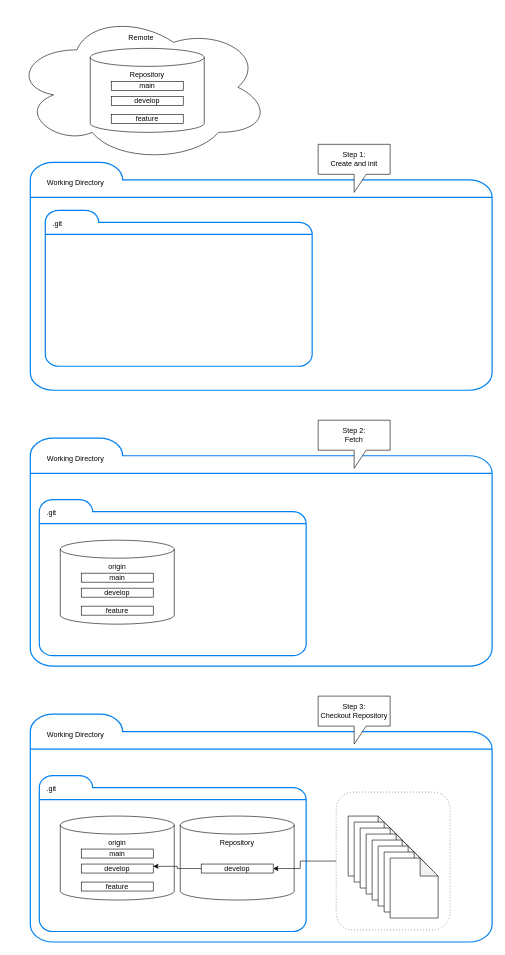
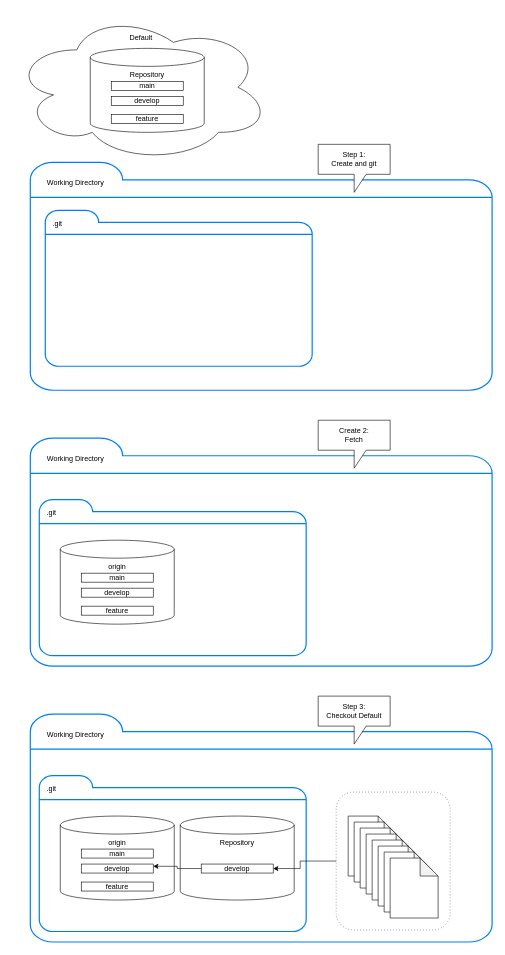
  <mxCell id="0" />
  <mxCell id="1" parent="0" />
  <mxCell id="2" value="" style="group" parent="1" vertex="1" connectable="0"><mxGeometry x="50" y="1190" width="770" height="380" as="geometry" /></mxCell>
  <mxCell id="3" value="" style="html=1;verticalLabelPosition=bottom;align=center;labelBackgroundColor=#ffffff;verticalAlign=top;strokeWidth=2;strokeColor=#0080F0;shadow=0;dashed=0;shape=mxgraph.ios7.icons.folder;" parent="2" vertex="1"><mxGeometry width="770" height="380" as="geometry" /></mxCell>
  <mxCell id="4" value="Working Directory" style="text;html=1;align=center;verticalAlign=middle;resizable=0;points=[];autosize=1;strokeColor=none;fillColor=none;" parent="2" vertex="1"><mxGeometry x="15" y="20" width="120" height="30" as="geometry" /></mxCell>
  <mxCell id="5" value="" style="rounded=1;whiteSpace=wrap;html=1;dashed=1;dashPattern=1 4;" parent="2" vertex="1"><mxGeometry x="510" y="130" width="190" height="230" as="geometry" /></mxCell>
  <mxCell id="6" value="" style="group" parent="2" vertex="1" connectable="0"><mxGeometry x="530" y="170" width="150" height="170" as="geometry" /></mxCell>
  <mxCell id="7" value="" style="shape=note;whiteSpace=wrap;html=1;backgroundOutline=1;darkOpacity=0.05;" parent="6" vertex="1"><mxGeometry width="80" height="100" as="geometry" /></mxCell>
  <mxCell id="8" value="" style="shape=note;whiteSpace=wrap;html=1;backgroundOutline=1;darkOpacity=0.05;" parent="6" vertex="1"><mxGeometry x="10" y="10" width="80" height="100" as="geometry" /></mxCell>
  <mxCell id="9" value="" style="shape=note;whiteSpace=wrap;html=1;backgroundOutline=1;darkOpacity=0.05;" parent="6" vertex="1"><mxGeometry x="20" y="20" width="80" height="100" as="geometry" /></mxCell>
  <mxCell id="10" value="" style="shape=note;whiteSpace=wrap;html=1;backgroundOutline=1;darkOpacity=0.05;" parent="6" vertex="1"><mxGeometry x="30" y="30" width="80" height="100" as="geometry" /></mxCell>
  <mxCell id="11" value="" style="shape=note;whiteSpace=wrap;html=1;backgroundOutline=1;darkOpacity=0.05;" parent="6" vertex="1"><mxGeometry x="40" y="40" width="80" height="100" as="geometry" /></mxCell>
  <mxCell id="12" value="" style="shape=note;whiteSpace=wrap;html=1;backgroundOutline=1;darkOpacity=0.05;" parent="6" vertex="1"><mxGeometry x="50" y="50" width="80" height="100" as="geometry" /></mxCell>
  <mxCell id="13" value="" style="shape=note;whiteSpace=wrap;html=1;backgroundOutline=1;darkOpacity=0.05;" parent="6" vertex="1"><mxGeometry x="60" y="60" width="80" height="100" as="geometry" /></mxCell>
  <mxCell id="14" value="" style="shape=note;whiteSpace=wrap;html=1;backgroundOutline=1;darkOpacity=0.05;" parent="6" vertex="1"><mxGeometry x="70" y="70" width="80" height="100" as="geometry" /></mxCell>
  <mxCell id="15" value="" style="group" parent="1" vertex="1" connectable="0"><mxGeometry x="65" y="1292.5" width="445" height="260" as="geometry" /></mxCell>
  <mxCell id="16" value="" style="html=1;verticalLabelPosition=bottom;align=center;labelBackgroundColor=#ffffff;verticalAlign=top;strokeWidth=2;strokeColor=#0080F0;shadow=0;dashed=0;shape=mxgraph.ios7.icons.folder;" parent="15" vertex="1"><mxGeometry width="445" height="260" as="geometry" /></mxCell>
  <mxCell id="17" value=".git" style="text;html=1;align=center;verticalAlign=middle;resizable=0;points=[];autosize=1;strokeColor=none;fillColor=none;" parent="15" vertex="1"><mxGeometry y="7.5" width="40" height="30" as="geometry" /></mxCell>
- <mxCell id="18" value="&lt;br&gt;&lt;br&gt;Remote" style="ellipse;shape=cloud;whiteSpace=wrap;html=1;verticalAlign=top;" parent="1" vertex="1"><mxGeometry x="20" y="20" width="430" height="250" as="geometry" /></mxCell>
+ <mxCell id="18" value="&lt;br&gt;&lt;br&gt;Default" style="ellipse;shape=cloud;whiteSpace=wrap;html=1;verticalAlign=top;" parent="1" vertex="1"><mxGeometry x="20" y="20" width="430" height="250" as="geometry" /></mxCell>
  <mxCell id="19" value="" style="group" parent="1" vertex="1" connectable="0"><mxGeometry x="150" y="80" width="190" height="140" as="geometry" /></mxCell>
  <mxCell id="20" value="Repository" style="shape=cylinder3;whiteSpace=wrap;html=1;boundedLbl=1;backgroundOutline=1;size=15;verticalAlign=top;" parent="19" vertex="1"><mxGeometry width="190" height="140" as="geometry" /></mxCell>
  <mxCell id="21" value="main" style="rounded=0;whiteSpace=wrap;html=1;" parent="19" vertex="1"><mxGeometry x="35" y="55" width="120" height="15" as="geometry" /></mxCell>
  <mxCell id="22" value="develop" style="rounded=0;whiteSpace=wrap;html=1;" parent="19" vertex="1"><mxGeometry x="35" y="80" width="120" height="15" as="geometry" /></mxCell>
  <mxCell id="23" value="feature" style="rounded=0;whiteSpace=wrap;html=1;" parent="19" vertex="1"><mxGeometry x="35" y="110" width="120" height="15" as="geometry" /></mxCell>
  <mxCell id="24" value="" style="group" parent="1" vertex="1" connectable="0"><mxGeometry x="100" y="1360" width="190" height="140" as="geometry" /></mxCell>
  <mxCell id="25" value="origin" style="shape=cylinder3;whiteSpace=wrap;html=1;boundedLbl=1;backgroundOutline=1;size=15;verticalAlign=top;" parent="24" vertex="1"><mxGeometry width="190" height="140" as="geometry" /></mxCell>
  <mxCell id="26" value="main" style="rounded=0;whiteSpace=wrap;html=1;" parent="24" vertex="1"><mxGeometry x="35" y="55" width="120" height="15" as="geometry" /></mxCell>
  <mxCell id="27" value="develop" style="rounded=0;whiteSpace=wrap;html=1;" parent="24" vertex="1"><mxGeometry x="35" y="80" width="120" height="15" as="geometry" /></mxCell>
  <mxCell id="28" value="feature" style="rounded=0;whiteSpace=wrap;html=1;" parent="24" vertex="1"><mxGeometry x="35" y="110" width="120" height="15" as="geometry" /></mxCell>
  <mxCell id="29" value="" style="group" parent="1" vertex="1" connectable="0"><mxGeometry x="300" y="1360" width="190" height="140" as="geometry" /></mxCell>
  <mxCell id="30" value="Repository" style="shape=cylinder3;whiteSpace=wrap;html=1;boundedLbl=1;backgroundOutline=1;size=15;verticalAlign=top;" parent="29" vertex="1"><mxGeometry width="190" height="140" as="geometry" /></mxCell>
  <mxCell id="31" value="develop" style="rounded=0;whiteSpace=wrap;html=1;" parent="29" vertex="1"><mxGeometry x="35" y="80" width="120" height="15" as="geometry" /></mxCell>
  <mxCell id="32" value="" style="edgeStyle=orthogonalEdgeStyle;rounded=0;orthogonalLoop=1;jettySize=auto;html=1;entryX=1;entryY=0.25;entryDx=0;entryDy=0;" parent="1" source="31" target="27" edge="1"><mxGeometry relative="1" as="geometry" /></mxCell>
  <mxCell id="33" value="" style="edgeStyle=orthogonalEdgeStyle;rounded=0;orthogonalLoop=1;jettySize=auto;html=1;entryX=1;entryY=0.5;entryDx=0;entryDy=0;" parent="1" source="5" target="31" edge="1"><mxGeometry relative="1" as="geometry"><Array as="points"><mxPoint x="500" y="1435" /><mxPoint x="500" y="1447" /></Array></mxGeometry></mxCell>
  <mxCell id="34" value="" style="group" vertex="1" connectable="0" parent="1"><mxGeometry x="50" y="270" width="770" height="380" as="geometry" /></mxCell>
  <mxCell id="35" value="" style="html=1;verticalLabelPosition=bottom;align=center;labelBackgroundColor=#ffffff;verticalAlign=top;strokeWidth=2;strokeColor=#0080F0;shadow=0;dashed=0;shape=mxgraph.ios7.icons.folder;" vertex="1" parent="34"><mxGeometry width="770" height="380" as="geometry" /></mxCell>
  <mxCell id="36" value="Working Directory" style="text;html=1;align=center;verticalAlign=middle;resizable=0;points=[];autosize=1;strokeColor=none;fillColor=none;" vertex="1" parent="34"><mxGeometry x="15" y="20" width="120" height="30" as="geometry" /></mxCell>
  <mxCell id="37" value="" style="group" vertex="1" connectable="0" parent="34"><mxGeometry x="25" y="80" width="445" height="260" as="geometry" /></mxCell>
  <mxCell id="38" value="" style="html=1;verticalLabelPosition=bottom;align=center;labelBackgroundColor=#ffffff;verticalAlign=top;strokeWidth=2;strokeColor=#0080F0;shadow=0;dashed=0;shape=mxgraph.ios7.icons.folder;" vertex="1" parent="37"><mxGeometry width="445" height="260" as="geometry" /></mxCell>
  <mxCell id="39" value=".git" style="text;html=1;align=center;verticalAlign=middle;resizable=0;points=[];autosize=1;strokeColor=none;fillColor=none;" vertex="1" parent="37"><mxGeometry y="7.5" width="40" height="30" as="geometry" /></mxCell>
- <mxCell id="40" value="Step 1:&lt;br&gt;Create and init" style="shape=callout;whiteSpace=wrap;html=1;perimeter=calloutPerimeter;" vertex="1" parent="1"><mxGeometry x="530" y="240" width="120" height="80" as="geometry" /></mxCell>
+ <mxCell id="40" value="Step 1:&lt;br&gt;Create and git" style="shape=callout;whiteSpace=wrap;html=1;perimeter=calloutPerimeter;" vertex="1" parent="1"><mxGeometry x="530" y="240" width="120" height="80" as="geometry" /></mxCell>
  <mxCell id="41" value="" style="group" vertex="1" connectable="0" parent="1"><mxGeometry x="50" y="730" width="770" height="380" as="geometry" /></mxCell>
  <mxCell id="42" value="" style="html=1;verticalLabelPosition=bottom;align=center;labelBackgroundColor=#ffffff;verticalAlign=top;strokeWidth=2;strokeColor=#0080F0;shadow=0;dashed=0;shape=mxgraph.ios7.icons.folder;" vertex="1" parent="41"><mxGeometry width="770" height="380" as="geometry" /></mxCell>
  <mxCell id="43" value="Working Directory" style="text;html=1;align=center;verticalAlign=middle;resizable=0;points=[];autosize=1;strokeColor=none;fillColor=none;" vertex="1" parent="41"><mxGeometry x="15" y="20" width="120" height="30" as="geometry" /></mxCell>
- <mxCell id="44" value="Step 2:&lt;br&gt;Fetch" style="shape=callout;whiteSpace=wrap;html=1;perimeter=calloutPerimeter;" vertex="1" parent="41"><mxGeometry x="480" y="-30" width="120" height="80" as="geometry" /></mxCell>
+ <mxCell id="44" value="Create 2:&lt;br&gt;Fetch" style="shape=callout;whiteSpace=wrap;html=1;perimeter=calloutPerimeter;" vertex="1" parent="41"><mxGeometry x="480" y="-30" width="120" height="80" as="geometry" /></mxCell>
  <mxCell id="45" value="" style="group" vertex="1" connectable="0" parent="1"><mxGeometry x="65" y="832.5" width="445" height="260" as="geometry" /></mxCell>
  <mxCell id="46" value="" style="html=1;verticalLabelPosition=bottom;align=center;labelBackgroundColor=#ffffff;verticalAlign=top;strokeWidth=2;strokeColor=#0080F0;shadow=0;dashed=0;shape=mxgraph.ios7.icons.folder;" vertex="1" parent="45"><mxGeometry width="445" height="260" as="geometry" /></mxCell>
  <mxCell id="47" value=".git" style="text;html=1;align=center;verticalAlign=middle;resizable=0;points=[];autosize=1;strokeColor=none;fillColor=none;" vertex="1" parent="45"><mxGeometry y="7.5" width="40" height="30" as="geometry" /></mxCell>
  <mxCell id="48" value="" style="group" vertex="1" connectable="0" parent="1"><mxGeometry x="100" y="900" width="190" height="140" as="geometry" /></mxCell>
  <mxCell id="49" value="origin" style="shape=cylinder3;whiteSpace=wrap;html=1;boundedLbl=1;backgroundOutline=1;size=15;verticalAlign=top;" vertex="1" parent="48"><mxGeometry width="190" height="140" as="geometry" /></mxCell>
  <mxCell id="50" value="main" style="rounded=0;whiteSpace=wrap;html=1;" vertex="1" parent="48"><mxGeometry x="35" y="55" width="120" height="15" as="geometry" /></mxCell>
  <mxCell id="51" value="develop" style="rounded=0;whiteSpace=wrap;html=1;" vertex="1" parent="48"><mxGeometry x="35" y="80" width="120" height="15" as="geometry" /></mxCell>
  <mxCell id="52" value="feature" style="rounded=0;whiteSpace=wrap;html=1;" vertex="1" parent="48"><mxGeometry x="35" y="110" width="120" height="15" as="geometry" /></mxCell>
- <mxCell id="53" value="Step 3:&lt;br&gt;Checkout Repository" style="shape=callout;whiteSpace=wrap;html=1;perimeter=calloutPerimeter;" vertex="1" parent="1"><mxGeometry x="530" y="1160" width="120" height="80" as="geometry" /></mxCell>
+ <mxCell id="53" value="Step 3:&lt;br&gt;Checkout Default" style="shape=callout;whiteSpace=wrap;html=1;perimeter=calloutPerimeter;" vertex="1" parent="1"><mxGeometry x="530" y="1160" width="120" height="80" as="geometry" /></mxCell>
